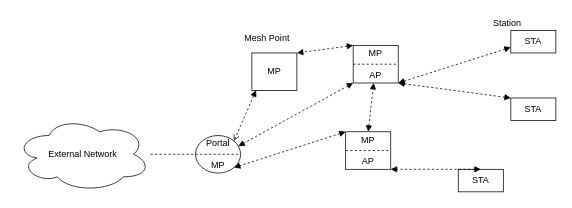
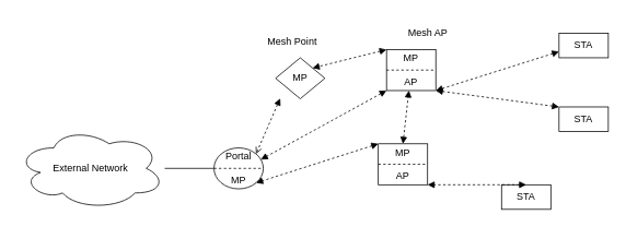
  <mxCell id="0" />
  <mxCell id="1" parent="0" />
- <mxCell id="2" value="" style="edgeStyle=orthogonalEdgeStyle;rounded=0;orthogonalLoop=1;jettySize=auto;html=1;endArrow=none;endFill=0;dashed=1;" edge="1" parent="1" source="3" target="4"><mxGeometry relative="1" as="geometry" /></mxCell>
+ <mxCell id="2" value="" style="edgeStyle=orthogonalEdgeStyle;rounded=0;orthogonalLoop=1;jettySize=auto;html=1;endArrow=none;endFill=0;" edge="1" parent="1" source="3" target="4"><mxGeometry relative="1" as="geometry" /></mxCell>
  <mxCell id="3" value="External Network" style="ellipse;shape=cloud;whiteSpace=wrap;html=1;" vertex="1" parent="1"><mxGeometry x="20" y="155" width="180" height="100" as="geometry" /></mxCell>
  <mxCell id="4" value="Portal&lt;br&gt;&lt;br&gt;MP" style="ellipse;whiteSpace=wrap;html=1;" vertex="1" parent="1"><mxGeometry x="260" y="180" width="60" height="50" as="geometry" /></mxCell>
- <mxCell id="5" value="MP" style="whiteSpace=wrap;html=1;" vertex="1" parent="1"><mxGeometry x="335" y="70" width="60" height="50" as="geometry" /></mxCell>
+ <mxCell id="5" value="MP" style="rhombus;whiteSpace=wrap;html=1;" vertex="1" parent="1"><mxGeometry x="335" y="70" width="60" height="50" as="geometry" /></mxCell>
  <mxCell id="6" value="" style="endArrow=none;dashed=1;html=1;rounded=0;exitX=0;exitY=0.5;exitDx=0;exitDy=0;entryX=1;entryY=0.5;entryDx=0;entryDy=0;" edge="1" parent="1" source="4" target="4"><mxGeometry width="50" height="50" relative="1" as="geometry"><mxPoint x="380" y="200" as="sourcePoint" /><mxPoint x="430" y="150" as="targetPoint" /></mxGeometry></mxCell>
  <mxCell id="7" value="Mesh Point" style="text;html=1;align=center;verticalAlign=middle;resizable=0;points=[];autosize=1;strokeColor=none;fillColor=none;" vertex="1" parent="1"><mxGeometry x="315" y="40" width="80" height="20" as="geometry" /></mxCell>
  <mxCell id="8" value="MP&lt;br&gt;&lt;br&gt;AP" style="whiteSpace=wrap;html=1;" vertex="1" parent="1"><mxGeometry x="470" y="60" width="60" height="50" as="geometry" /></mxCell>
  <mxCell id="9" value="" style="endArrow=none;dashed=1;html=1;rounded=0;exitX=0;exitY=0.5;exitDx=0;exitDy=0;entryX=1;entryY=0.5;entryDx=0;entryDy=0;" edge="1" parent="1" source="8" target="8"><mxGeometry width="50" height="50" relative="1" as="geometry"><mxPoint x="600" y="320" as="sourcePoint" /><mxPoint x="650" y="270" as="targetPoint" /></mxGeometry></mxCell>
  <mxCell id="10" value="MP&lt;br&gt;&lt;br&gt;AP" style="whiteSpace=wrap;html=1;" vertex="1" parent="1"><mxGeometry x="460" y="175" width="60" height="50" as="geometry" /></mxCell>
  <mxCell id="11" value="" style="endArrow=none;dashed=1;html=1;rounded=0;exitX=0;exitY=0.5;exitDx=0;exitDy=0;entryX=1;entryY=0.5;entryDx=0;entryDy=0;" edge="1" parent="1" source="10" target="10"><mxGeometry width="50" height="50" relative="1" as="geometry"><mxPoint x="280" y="300" as="sourcePoint" /><mxPoint x="330" y="250" as="targetPoint" /></mxGeometry></mxCell>
  <mxCell id="12" value="" style="endArrow=block;dashed=1;html=1;rounded=0;entryX=1;entryY=1;entryDx=0;entryDy=0;startArrow=block;startFill=1;endFill=1;exitX=0;exitY=0;exitDx=0;exitDy=0;" edge="1" parent="1" source="10" target="4"><mxGeometry width="50" height="50" relative="1" as="geometry"><mxPoint x="280" y="280" as="sourcePoint" /><mxPoint x="330" y="230" as="targetPoint" /></mxGeometry></mxCell>
  <mxCell id="13" value="" style="endArrow=block;dashed=1;html=1;rounded=0;entryX=1;entryY=0.25;entryDx=0;entryDy=0;exitX=0;exitY=1;exitDx=0;exitDy=0;startArrow=block;startFill=1;endFill=1;" edge="1" parent="1" source="8" target="4"><mxGeometry width="50" height="50" relative="1" as="geometry"><mxPoint x="400" y="290" as="sourcePoint" /><mxPoint x="440" y="240" as="targetPoint" /></mxGeometry></mxCell>
  <mxCell id="14" value="" style="endArrow=block;dashed=1;html=1;rounded=0;entryX=1;entryY=0;entryDx=0;entryDy=0;exitX=0;exitY=0;exitDx=0;exitDy=0;startArrow=block;startFill=1;endFill=1;" edge="1" parent="1" source="8" target="5"><mxGeometry width="50" height="50" relative="1" as="geometry"><mxPoint x="300" y="300" as="sourcePoint" /><mxPoint x="340" y="250" as="targetPoint" /></mxGeometry></mxCell>
  <mxCell id="15" value="" style="endArrow=block;dashed=1;html=1;rounded=0;exitX=0.5;exitY=0;exitDx=0;exitDy=0;startArrow=block;startFill=1;endFill=1;" edge="1" parent="1" source="10" target="8"><mxGeometry width="50" height="50" relative="1" as="geometry"><mxPoint x="310" y="310" as="sourcePoint" /><mxPoint x="350" y="260" as="targetPoint" /></mxGeometry></mxCell>
+ <mxCell id="16" value="Mesh AP" style="text;html=1;align=center;verticalAlign=middle;resizable=0;points=[];autosize=1;strokeColor=none;fillColor=none;" vertex="1" parent="1"><mxGeometry x="490" y="30" width="60" height="20" as="geometry" /></mxCell>
  <mxCell id="17" value="STA" style="whiteSpace=wrap;html=1;" vertex="1" parent="1"><mxGeometry x="610" y="225" width="60" height="30" as="geometry" /></mxCell>
  <mxCell id="18" value="STA" style="whiteSpace=wrap;html=1;" vertex="1" parent="1"><mxGeometry x="680" y="130" width="60" height="30" as="geometry" /></mxCell>
  <mxCell id="19" value="STA" style="whiteSpace=wrap;html=1;" vertex="1" parent="1"><mxGeometry x="680" y="40" width="60" height="30" as="geometry" /></mxCell>
  <mxCell id="20" value="" style="endArrow=block;dashed=1;html=1;rounded=0;exitX=0.5;exitY=0;exitDx=0;exitDy=0;startArrow=block;startFill=1;endFill=1;entryX=1;entryY=1;entryDx=0;entryDy=0;" edge="1" parent="1" source="17" target="10"><mxGeometry width="50" height="50" relative="1" as="geometry"><mxPoint x="200" y="380" as="sourcePoint" /><mxPoint x="250" y="330" as="targetPoint" /></mxGeometry></mxCell>
  <mxCell id="21" value="" style="endArrow=block;dashed=1;html=1;rounded=0;exitX=0;exitY=0;exitDx=0;exitDy=0;entryX=1;entryY=1;entryDx=0;entryDy=0;startArrow=block;startFill=1;endFill=1;" edge="1" parent="1" source="18" target="8"><mxGeometry width="50" height="50" relative="1" as="geometry"><mxPoint x="460" y="370" as="sourcePoint" /><mxPoint x="480" y="320" as="targetPoint" /></mxGeometry></mxCell>
  <mxCell id="22" value="" style="endArrow=block;dashed=1;html=1;rounded=0;exitX=0;exitY=0.75;exitDx=0;exitDy=0;entryX=1;entryY=1;entryDx=0;entryDy=0;startArrow=block;startFill=1;endFill=1;" edge="1" parent="1" source="19" target="8"><mxGeometry width="50" height="50" relative="1" as="geometry"><mxPoint x="250" y="400" as="sourcePoint" /><mxPoint x="270" y="350" as="targetPoint" /></mxGeometry></mxCell>
  <mxCell id="23" value="" style="endArrow=open;dashed=1;html=1;rounded=0;entryX=1;entryY=0;entryDx=0;entryDy=0;exitX=0.092;exitY=0.993;exitDx=0;exitDy=0;startArrow=block;startFill=1;endFill=1;exitPerimeter=0;" edge="1" parent="1" source="5" target="4"><mxGeometry width="50" height="50" relative="1" as="geometry"><mxPoint x="352.5" y="115" as="sourcePoint" /><mxPoint x="187.5" y="205" as="targetPoint" /></mxGeometry></mxCell>
- <mxCell id="24" value="Station" style="text;html=1;align=center;verticalAlign=middle;resizable=0;points=[];autosize=1;strokeColor=none;fillColor=none;" vertex="1" parent="1"><mxGeometry x="650" y="20" width="50" height="20" as="geometry" /></mxCell>
